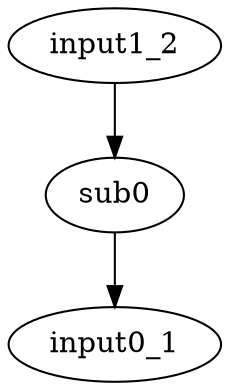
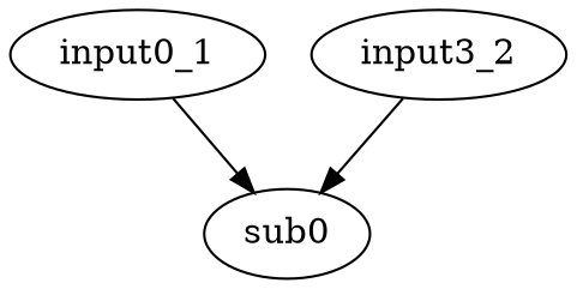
  digraph {
    node [opcode=input]
    sub0 [opcode=sub]
    input0_1
-   input1_2
-   sub0 -> input0_1 [operand=0]
+   input1_2 [label=input3_2]
+   input0_1 -> sub0 [operand=0]
    input1_2 -> sub0 [operand=1]
  }
